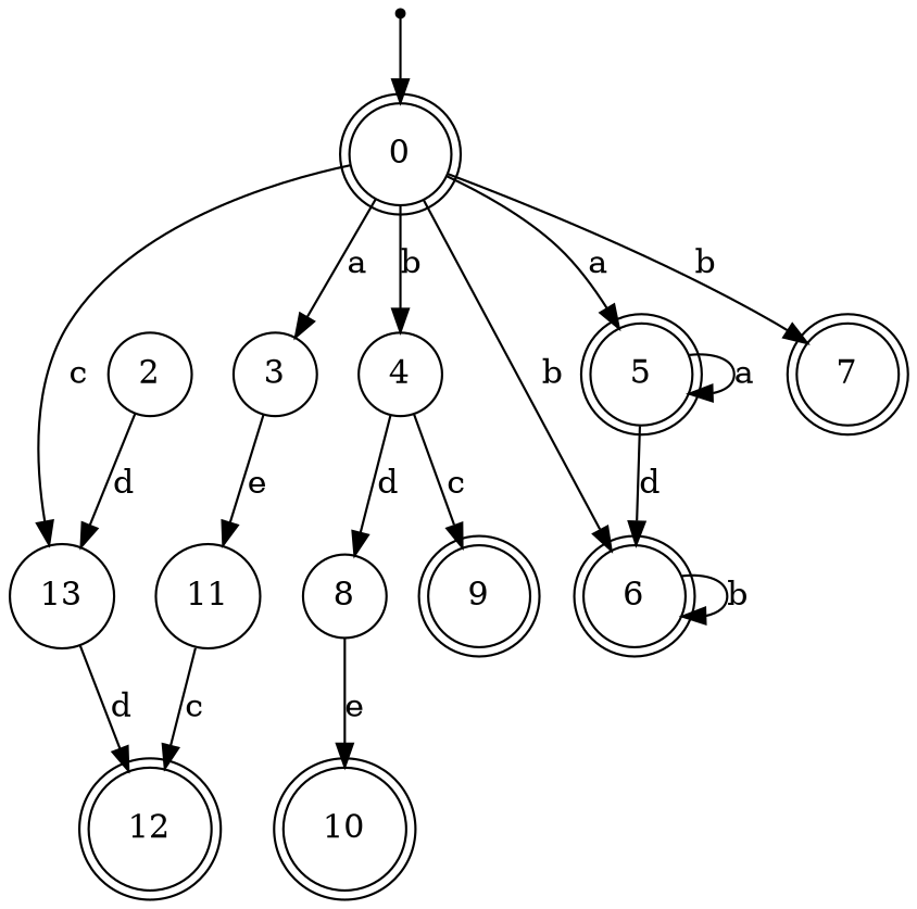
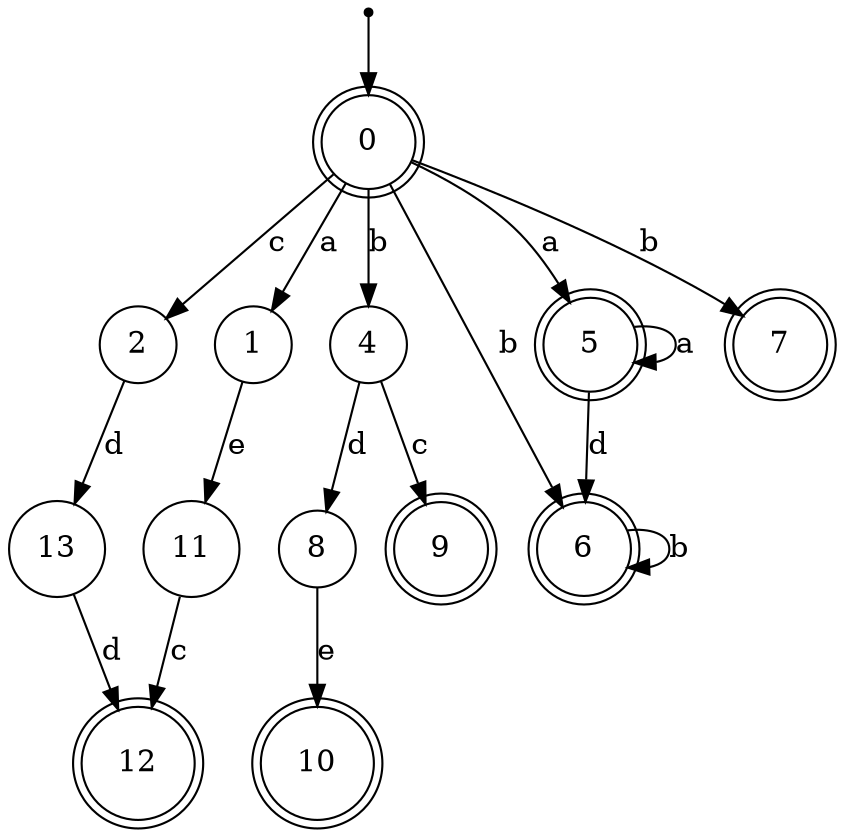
  digraph {
    rankdir=TB
    node [shape=doublecircle]
    dummy0 [shape=point]
    0
    2 [shape=circle]
-   3 [shape=circle]
+   3 [shape=circle label=1]
    4 [shape=circle]
    5
    6
    7
    13 [shape=circle]
    11 [shape=circle]
    8 [shape=circle]
    9
    12
    10
    dummy0 -> 0
-   0 -> 13 [label=c]
+   0 -> 2 [label=c]
    0 -> 3 [label=a]
    0 -> 4 [label=b]
    0 -> 5 [label=a]
    0 -> 6 [label=b]
    0 -> 7 [label=b]
    2 -> 13 [label=d]
    3 -> 11 [label=e]
    4 -> 8 [label=d]
    4 -> 9 [label=c]
    5 -> 5 [label=a]
    5 -> 6 [label=d]
    6 -> 6 [label=b]
    13 -> 12 [label=d]
    11 -> 12 [label=c]
    8 -> 10 [label=e]
  }
